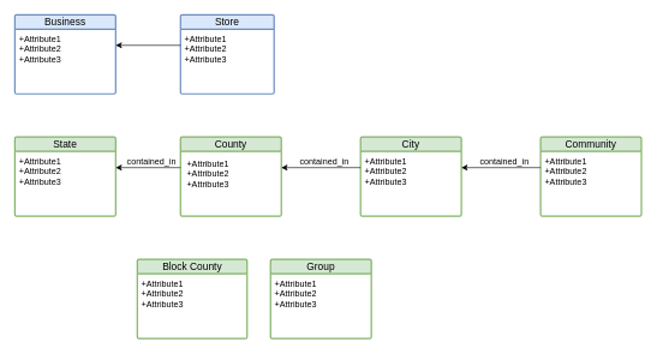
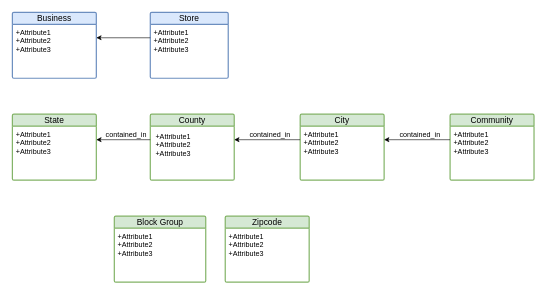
  <mxCell id="0" />
  <mxCell id="1" parent="0" />
  <mxCell id="2" value="Business" style="swimlane;childLayout=stackLayout;horizontal=1;startSize=20;horizontalStack=0;rounded=1;fontSize=14;fontStyle=0;strokeWidth=2;resizeParent=0;resizeLast=1;shadow=0;dashed=0;align=center;arcSize=4;whiteSpace=wrap;html=1;fillColor=#dae8fc;strokeColor=#6c8ebf;" vertex="1" parent="1"><mxGeometry x="20" y="20" width="140" height="110" as="geometry" /></mxCell>
  <mxCell id="3" value="&lt;div&gt;&lt;span style=&quot;background-color: transparent; color: light-dark(rgb(0, 0, 0), rgb(255, 255, 255));&quot;&gt;+Attribute1&lt;/span&gt;&lt;/div&gt;+Attribute2&lt;br&gt;+Attribute3" style="align=left;strokeColor=none;fillColor=none;spacingLeft=4;spacingRight=4;fontSize=12;verticalAlign=top;resizable=0;rotatable=0;part=1;html=1;whiteSpace=wrap;" vertex="1" parent="2"><mxGeometry y="20" width="140" height="90" as="geometry" /></mxCell>
  <mxCell id="4" value="Store" style="swimlane;childLayout=stackLayout;horizontal=1;startSize=20;horizontalStack=0;rounded=1;fontSize=14;fontStyle=0;strokeWidth=2;resizeParent=0;resizeLast=1;shadow=0;dashed=0;align=center;arcSize=4;whiteSpace=wrap;html=1;fillColor=#dae8fc;strokeColor=#6c8ebf;" vertex="1" parent="1"><mxGeometry x="250" y="20" width="130" height="110" as="geometry" /></mxCell>
  <mxCell id="5" value="&lt;div&gt;&lt;span style=&quot;background-color: transparent; color: light-dark(rgb(0, 0, 0), rgb(255, 255, 255));&quot;&gt;+Attribute1&lt;/span&gt;&lt;/div&gt;+Attribute2&lt;br&gt;+Attribute3" style="align=left;strokeColor=none;fillColor=none;spacingLeft=4;spacingRight=4;fontSize=12;verticalAlign=top;resizable=0;rotatable=0;part=1;html=1;whiteSpace=wrap;" vertex="1" parent="4"><mxGeometry y="20" width="130" height="90" as="geometry" /></mxCell>
  <mxCell id="6" style="edgeStyle=orthogonalEdgeStyle;rounded=0;orthogonalLoop=1;jettySize=auto;html=1;exitX=0;exitY=0.25;exitDx=0;exitDy=0;entryX=1;entryY=0.25;entryDx=0;entryDy=0;" edge="1" parent="1" source="5" target="3"><mxGeometry relative="1" as="geometry" /></mxCell>
- <mxCell id="7" value="Block County" style="swimlane;childLayout=stackLayout;horizontal=1;startSize=20;horizontalStack=0;rounded=1;fontSize=14;fontStyle=0;strokeWidth=2;resizeParent=0;resizeLast=1;shadow=0;dashed=0;align=center;arcSize=4;whiteSpace=wrap;html=1;fillColor=#d5e8d4;strokeColor=#82b366;" vertex="1" parent="1"><mxGeometry x="190" y="360" width="152.5" height="110" as="geometry"><mxRectangle x="470" y="270" width="120" height="30" as="alternateBounds" /></mxGeometry></mxCell>
+ <mxCell id="7" value="Block Group" style="swimlane;childLayout=stackLayout;horizontal=1;startSize=20;horizontalStack=0;rounded=1;fontSize=14;fontStyle=0;strokeWidth=2;resizeParent=0;resizeLast=1;shadow=0;dashed=0;align=center;arcSize=4;whiteSpace=wrap;html=1;fillColor=#d5e8d4;strokeColor=#82b366;" vertex="1" parent="1"><mxGeometry x="190" y="360" width="152.5" height="110" as="geometry"><mxRectangle x="470" y="270" width="120" height="30" as="alternateBounds" /></mxGeometry></mxCell>
  <mxCell id="8" value="&lt;div&gt;&lt;span style=&quot;background-color: transparent; color: light-dark(rgb(0, 0, 0), rgb(255, 255, 255));&quot;&gt;+Attribute1&lt;/span&gt;&lt;/div&gt;+Attribute2&lt;br&gt;+Attribute3" style="align=left;strokeColor=none;fillColor=none;spacingLeft=4;spacingRight=4;fontSize=12;verticalAlign=top;resizable=0;rotatable=0;part=1;html=1;whiteSpace=wrap;" vertex="1" parent="7"><mxGeometry y="20" width="152.5" height="90" as="geometry" /></mxCell>
- <mxCell id="9" value="Group" style="swimlane;childLayout=stackLayout;horizontal=1;startSize=20;horizontalStack=0;rounded=1;fontSize=14;fontStyle=0;strokeWidth=2;resizeParent=0;resizeLast=1;shadow=0;dashed=0;align=center;arcSize=4;whiteSpace=wrap;html=1;fillColor=#d5e8d4;strokeColor=#82b366;" vertex="1" parent="1"><mxGeometry x="375" y="360" width="140" height="110" as="geometry" /></mxCell>
+ <mxCell id="9" value="Zipcode" style="swimlane;childLayout=stackLayout;horizontal=1;startSize=20;horizontalStack=0;rounded=1;fontSize=14;fontStyle=0;strokeWidth=2;resizeParent=0;resizeLast=1;shadow=0;dashed=0;align=center;arcSize=4;whiteSpace=wrap;html=1;fillColor=#d5e8d4;strokeColor=#82b366;" vertex="1" parent="1"><mxGeometry x="375" y="360" width="140" height="110" as="geometry" /></mxCell>
  <mxCell id="10" value="&lt;div&gt;&lt;span style=&quot;background-color: transparent; color: light-dark(rgb(0, 0, 0), rgb(255, 255, 255));&quot;&gt;+Attribute1&lt;/span&gt;&lt;/div&gt;&lt;div&gt;&lt;span style=&quot;background-color: transparent; color: light-dark(rgb(0, 0, 0), rgb(255, 255, 255));&quot;&gt;+Attribute2&lt;/span&gt;&lt;/div&gt;&lt;div&gt;&lt;span style=&quot;background-color: transparent; color: light-dark(rgb(0, 0, 0), rgb(255, 255, 255));&quot;&gt;+Attribute3&lt;/span&gt;&lt;/div&gt;" style="align=left;strokeColor=none;fillColor=none;spacingLeft=4;spacingRight=4;fontSize=12;verticalAlign=top;resizable=0;rotatable=0;part=1;html=1;whiteSpace=wrap;" vertex="1" parent="9"><mxGeometry y="20" width="140" height="90" as="geometry" /></mxCell>
  <mxCell id="11" value="County" style="swimlane;childLayout=stackLayout;horizontal=1;startSize=20;horizontalStack=0;rounded=1;fontSize=14;fontStyle=0;strokeWidth=2;resizeParent=0;resizeLast=1;shadow=0;dashed=0;align=center;arcSize=4;whiteSpace=wrap;html=1;fillColor=#d5e8d4;strokeColor=#82b366;" vertex="1" parent="1"><mxGeometry x="250" y="190" width="140" height="110" as="geometry" /></mxCell>
  <mxCell id="12" value="&lt;div&gt;&lt;table&gt;&lt;tbody&gt;&lt;tr&gt;&lt;td data-col-size=&quot;sm&quot; data-end=&quot;429&quot; data-start=&quot;412&quot;&gt;+Attribute1&lt;b&gt;&lt;br&gt;&lt;/b&gt;+Attribute2&lt;br&gt;+Attribute3&lt;/td&gt;&lt;/tr&gt;&lt;/tbody&gt;&lt;/table&gt;&lt;/div&gt;" style="align=left;strokeColor=none;fillColor=none;spacingLeft=4;spacingRight=4;fontSize=12;verticalAlign=top;resizable=0;rotatable=0;part=1;html=1;whiteSpace=wrap;" vertex="1" parent="11"><mxGeometry y="20" width="140" height="90" as="geometry" /></mxCell>
  <mxCell id="13" value="Community" style="swimlane;childLayout=stackLayout;horizontal=1;startSize=20;horizontalStack=0;rounded=1;fontSize=14;fontStyle=0;strokeWidth=2;resizeParent=0;resizeLast=1;shadow=0;dashed=0;align=center;arcSize=4;whiteSpace=wrap;html=1;fillColor=#d5e8d4;strokeColor=#82b366;" vertex="1" parent="1"><mxGeometry x="750" y="190" width="140" height="110" as="geometry" /></mxCell>
  <mxCell id="14" value="&lt;div&gt;&lt;span style=&quot;background-color: transparent; color: light-dark(rgb(0, 0, 0), rgb(255, 255, 255));&quot;&gt;+Attribute1&lt;/span&gt;&lt;/div&gt;+Attribute2&lt;br&gt;+Attribute3" style="align=left;strokeColor=none;fillColor=none;spacingLeft=4;spacingRight=4;fontSize=12;verticalAlign=top;resizable=0;rotatable=0;part=1;html=1;whiteSpace=wrap;" vertex="1" parent="13"><mxGeometry y="20" width="140" height="90" as="geometry" /></mxCell>
  <mxCell id="15" value="State" style="swimlane;childLayout=stackLayout;horizontal=1;startSize=20;horizontalStack=0;rounded=1;fontSize=14;fontStyle=0;strokeWidth=2;resizeParent=0;resizeLast=1;shadow=0;dashed=0;align=center;arcSize=4;whiteSpace=wrap;html=1;fillColor=#d5e8d4;strokeColor=#82b366;" vertex="1" parent="1"><mxGeometry x="20" y="190" width="140" height="110" as="geometry" /></mxCell>
  <mxCell id="16" value="&lt;div&gt;&lt;span style=&quot;background-color: transparent; color: light-dark(rgb(0, 0, 0), rgb(255, 255, 255));&quot;&gt;+Attribute1&lt;/span&gt;&lt;/div&gt;+Attribute2&lt;br&gt;+Attribute3" style="align=left;strokeColor=none;fillColor=none;spacingLeft=4;spacingRight=4;fontSize=12;verticalAlign=top;resizable=0;rotatable=0;part=1;html=1;whiteSpace=wrap;" vertex="1" parent="15"><mxGeometry y="20" width="140" height="90" as="geometry" /></mxCell>
  <mxCell id="17" value="City" style="swimlane;childLayout=stackLayout;horizontal=1;startSize=20;horizontalStack=0;rounded=1;fontSize=14;fontStyle=0;strokeWidth=2;resizeParent=0;resizeLast=1;shadow=0;dashed=0;align=center;arcSize=4;whiteSpace=wrap;html=1;fillColor=#d5e8d4;strokeColor=#82b366;" vertex="1" parent="1"><mxGeometry x="500" y="190" width="140" height="110" as="geometry" /></mxCell>
  <mxCell id="18" value="&lt;div&gt;&lt;span style=&quot;background-color: transparent; color: light-dark(rgb(0, 0, 0), rgb(255, 255, 255));&quot;&gt;+Attribute1&lt;/span&gt;&lt;/div&gt;&lt;div&gt;&lt;span style=&quot;background-color: transparent; color: light-dark(rgb(0, 0, 0), rgb(255, 255, 255));&quot;&gt;+Attribute2&lt;/span&gt;&lt;/div&gt;&lt;div&gt;&lt;span style=&quot;background-color: transparent; color: light-dark(rgb(0, 0, 0), rgb(255, 255, 255));&quot;&gt;+Attribute3&lt;/span&gt;&lt;/div&gt;" style="align=left;strokeColor=none;fillColor=none;spacingLeft=4;spacingRight=4;fontSize=12;verticalAlign=top;resizable=0;rotatable=0;part=1;html=1;whiteSpace=wrap;" vertex="1" parent="17"><mxGeometry y="20" width="140" height="90" as="geometry" /></mxCell>
  <mxCell id="19" style="edgeStyle=orthogonalEdgeStyle;rounded=0;orthogonalLoop=1;jettySize=auto;html=1;exitX=0;exitY=0.25;exitDx=0;exitDy=0;entryX=1;entryY=0.25;entryDx=0;entryDy=0;" edge="1" parent="1" source="12" target="16"><mxGeometry relative="1" as="geometry" /></mxCell>
  <mxCell id="20" value="contained_in" style="text;html=1;whiteSpace=wrap;strokeColor=none;fillColor=none;align=center;verticalAlign=middle;rounded=0;" vertex="1" parent="1"><mxGeometry x="180" y="210" width="60" height="30" as="geometry" /></mxCell>
  <mxCell id="21" style="edgeStyle=orthogonalEdgeStyle;rounded=0;orthogonalLoop=1;jettySize=auto;html=1;exitX=0;exitY=0.25;exitDx=0;exitDy=0;entryX=1;entryY=0.25;entryDx=0;entryDy=0;" edge="1" parent="1" source="18" target="12"><mxGeometry relative="1" as="geometry" /></mxCell>
  <mxCell id="22" value="contained_in" style="text;html=1;whiteSpace=wrap;strokeColor=none;fillColor=none;align=center;verticalAlign=middle;rounded=0;" vertex="1" parent="1"><mxGeometry x="420" y="210" width="60" height="30" as="geometry" /></mxCell>
  <mxCell id="23" style="edgeStyle=orthogonalEdgeStyle;rounded=0;orthogonalLoop=1;jettySize=auto;html=1;exitX=0;exitY=0.25;exitDx=0;exitDy=0;entryX=1;entryY=0.25;entryDx=0;entryDy=0;" edge="1" parent="1" source="14" target="18"><mxGeometry relative="1" as="geometry" /></mxCell>
  <mxCell id="24" value="contained_in" style="text;html=1;whiteSpace=wrap;strokeColor=none;fillColor=none;align=center;verticalAlign=middle;rounded=0;" vertex="1" parent="1"><mxGeometry x="670" y="210" width="60" height="30" as="geometry" /></mxCell>
